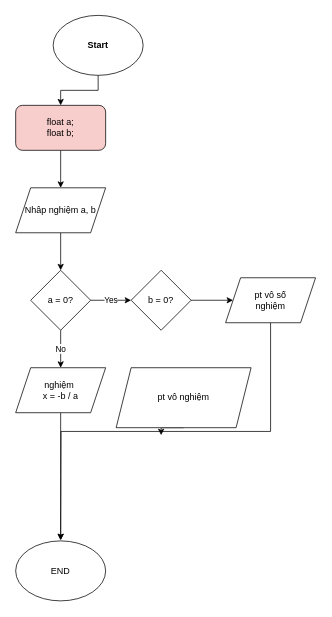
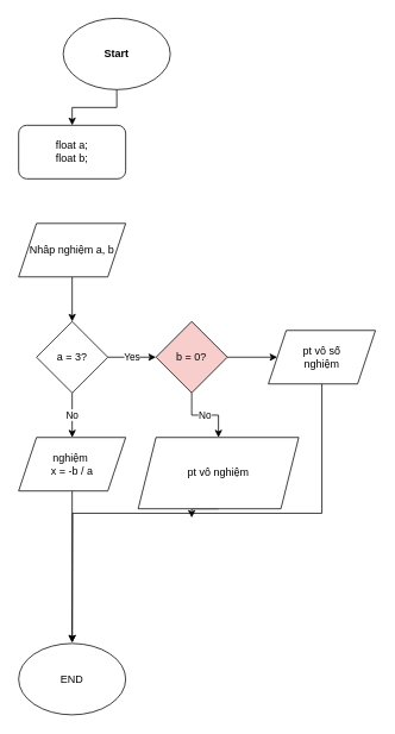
  <mxCell id="0" />
  <mxCell id="1" parent="0" />
  <mxCell id="2" style="edgeStyle=orthogonalEdgeStyle;rounded=0;orthogonalLoop=1;jettySize=auto;html=1;exitX=0.5;exitY=1;exitDx=0;exitDy=0;entryX=0.5;entryY=0;entryDx=0;entryDy=0;" edge="1" parent="1" source="3" target="5"><mxGeometry relative="1" as="geometry" /></mxCell>
  <mxCell id="3" value="Start" style="ellipse;whiteSpace=wrap;html=1;fontStyle=1" vertex="1" parent="1"><mxGeometry x="70" y="20" width="120" height="80" as="geometry" /></mxCell>
- <mxCell id="4" style="edgeStyle=orthogonalEdgeStyle;rounded=0;orthogonalLoop=1;jettySize=auto;html=1;exitX=0.5;exitY=1;exitDx=0;exitDy=0;entryX=0.5;entryY=0;entryDx=0;entryDy=0;" edge="1" parent="1" source="5" target="7"><mxGeometry relative="1" as="geometry" /></mxCell>
- <mxCell id="5" value="float a;&lt;div&gt;float b;&lt;/div&gt;" style="rounded=1;whiteSpace=wrap;html=1;fillColor=#f8cecc;" vertex="1" parent="1"><mxGeometry x="20" y="140" width="120" height="60" as="geometry" /></mxCell>
+ <mxCell id="5" value="float a;&lt;div&gt;float b;&lt;/div&gt;" style="rounded=1;whiteSpace=wrap;html=1;" vertex="1" parent="1"><mxGeometry x="20" y="140" width="120" height="60" as="geometry" /></mxCell>
  <mxCell id="6" style="edgeStyle=orthogonalEdgeStyle;rounded=0;orthogonalLoop=1;jettySize=auto;html=1;exitX=0.5;exitY=1;exitDx=0;exitDy=0;entryX=0.5;entryY=0;entryDx=0;entryDy=0;" edge="1" parent="1" source="7" target="10"><mxGeometry relative="1" as="geometry" /></mxCell>
  <mxCell id="7" value="Nhâp nghiệm a, b" style="shape=parallelogram;perimeter=parallelogramPerimeter;whiteSpace=wrap;html=1;fixedSize=1;" vertex="1" parent="1"><mxGeometry x="20" y="250" width="120" height="60" as="geometry" /></mxCell>
  <mxCell id="8" value="Yes" style="edgeStyle=orthogonalEdgeStyle;rounded=0;orthogonalLoop=1;jettySize=auto;html=1;exitX=1;exitY=0.5;exitDx=0;exitDy=0;entryX=0;entryY=0.5;entryDx=0;entryDy=0;" edge="1" parent="1" source="10" target="13"><mxGeometry relative="1" as="geometry" /></mxCell>
  <mxCell id="9" value="No" style="edgeStyle=orthogonalEdgeStyle;rounded=0;orthogonalLoop=1;jettySize=auto;html=1;exitX=0.5;exitY=1;exitDx=0;exitDy=0;entryX=0.5;entryY=0;entryDx=0;entryDy=0;" edge="1" parent="1" source="10" target="15"><mxGeometry relative="1" as="geometry" /></mxCell>
- <mxCell id="10" value="a = 0?" style="rhombus;whiteSpace=wrap;html=1;" vertex="1" parent="1"><mxGeometry x="40" y="360" width="80" height="80" as="geometry" /></mxCell>
+ <mxCell id="10" value="a = 3?" style="rhombus;whiteSpace=wrap;html=1;" vertex="1" parent="1"><mxGeometry x="40" y="360" width="80" height="80" as="geometry" /></mxCell>
  <mxCell id="11" style="edgeStyle=orthogonalEdgeStyle;rounded=0;orthogonalLoop=1;jettySize=auto;html=1;entryX=0;entryY=0.5;entryDx=0;entryDy=0;" edge="1" parent="1" source="13" target="17"><mxGeometry relative="1" as="geometry" /></mxCell>
- <mxCell id="13" value="b = 0?" style="rhombus;whiteSpace=wrap;html=1;" vertex="1" parent="1"><mxGeometry x="174" y="360" width="80" height="80" as="geometry" /></mxCell>
+ <mxCell id="12" value="No" style="edgeStyle=orthogonalEdgeStyle;rounded=0;orthogonalLoop=1;jettySize=auto;html=1;exitX=0.5;exitY=1;exitDx=0;exitDy=0;entryX=0.5;entryY=0;entryDx=0;entryDy=0;" edge="1" parent="1" source="13" target="19"><mxGeometry relative="1" as="geometry" /></mxCell>
+ <mxCell id="13" value="b = 0?" style="rhombus;whiteSpace=wrap;html=1;fillColor=#f8cecc;" vertex="1" parent="1"><mxGeometry x="174" y="360" width="80" height="80" as="geometry" /></mxCell>
  <mxCell id="14" style="edgeStyle=orthogonalEdgeStyle;rounded=0;orthogonalLoop=1;jettySize=auto;html=1;exitX=0.5;exitY=1;exitDx=0;exitDy=0;" edge="1" parent="1" source="15"><mxGeometry relative="1" as="geometry"><mxPoint x="80" y="720" as="targetPoint" /></mxGeometry></mxCell>
  <mxCell id="15" value="nghiệm&amp;nbsp;&lt;div&gt;x = -b / a&lt;/div&gt;" style="shape=parallelogram;perimeter=parallelogramPerimeter;whiteSpace=wrap;html=1;fixedSize=1;" vertex="1" parent="1"><mxGeometry x="20" y="490" width="120" height="60" as="geometry" /></mxCell>
  <mxCell id="16" style="edgeStyle=orthogonalEdgeStyle;rounded=0;orthogonalLoop=1;jettySize=auto;html=1;exitX=0.5;exitY=1;exitDx=0;exitDy=0;entryX=0.5;entryY=0;entryDx=0;entryDy=0;" edge="1" parent="1" source="17"><mxGeometry relative="1" as="geometry"><mxPoint x="80" y="720" as="targetPoint" /></mxGeometry></mxCell>
  <mxCell id="17" value="pt vô số&lt;div&gt;nghiệm&lt;/div&gt;" style="shape=parallelogram;perimeter=parallelogramPerimeter;whiteSpace=wrap;html=1;fixedSize=1;textDirection=rtl;" vertex="1" parent="1"><mxGeometry x="300" y="370" width="120" height="60" as="geometry" /></mxCell>
  <mxCell id="18" style="edgeStyle=orthogonalEdgeStyle;rounded=0;orthogonalLoop=1;jettySize=auto;html=1;exitX=0.5;exitY=1;exitDx=0;exitDy=0;" edge="1" parent="1" source="19"><mxGeometry relative="1" as="geometry"><mxPoint x="214" y="580" as="targetPoint" /></mxGeometry></mxCell>
  <mxCell id="19" value="pt vô nghiệm" style="shape=parallelogram;perimeter=parallelogramPerimeter;whiteSpace=wrap;html=1;fixedSize=1;" vertex="1" parent="1"><mxGeometry x="154" y="490" width="180" height="80" as="geometry" /></mxCell>
  <mxCell id="20" value="END" style="ellipse;whiteSpace=wrap;html=1;" vertex="1" parent="1"><mxGeometry x="20" y="721" width="120" height="80" as="geometry" /></mxCell>
